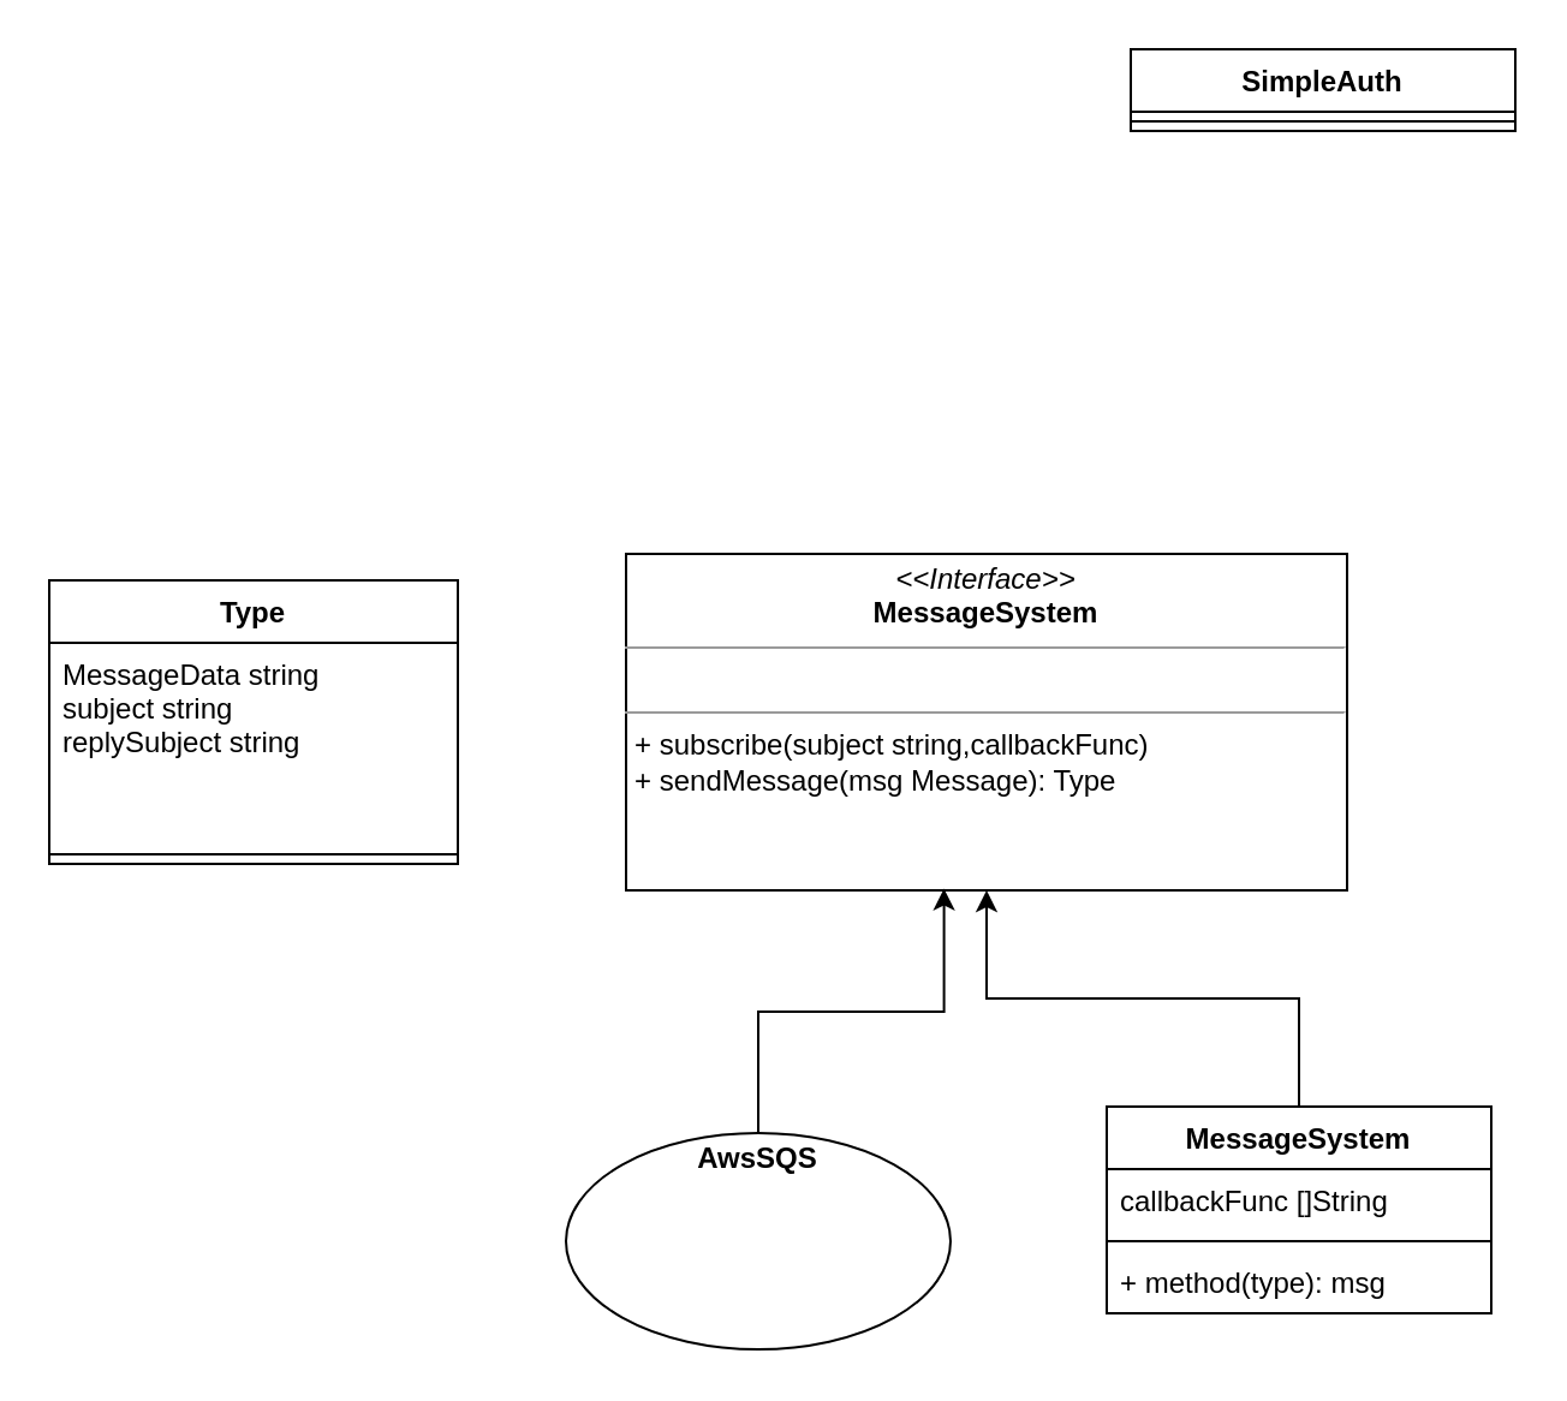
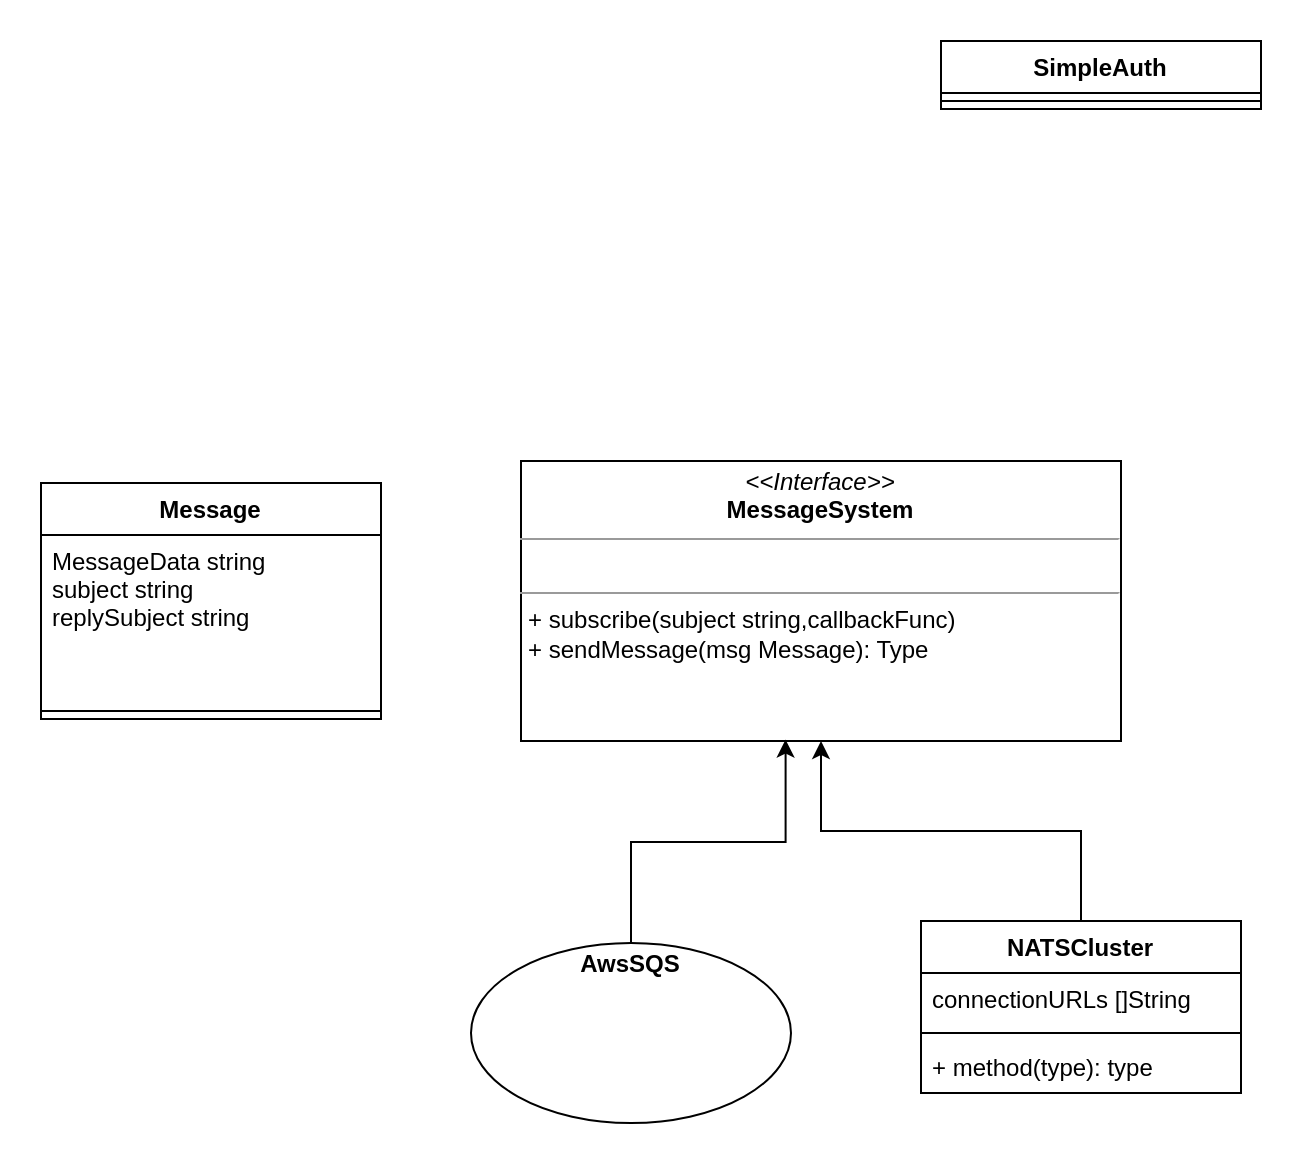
  <mxCell id="0" />
  <mxCell id="1" parent="0" />
  <mxCell id="2" value="&lt;p style=&quot;margin: 0px ; margin-top: 4px ; text-align: center&quot;&gt;&lt;i&gt;&amp;lt;&amp;lt;Interface&amp;gt;&amp;gt;&lt;/i&gt;&lt;br&gt;&lt;b&gt;MessageSystem&lt;/b&gt;&lt;/p&gt;&lt;hr size=&quot;1&quot;&gt;&lt;p style=&quot;margin: 0px ; margin-left: 4px&quot;&gt;&lt;br&gt;&lt;/p&gt;&lt;hr size=&quot;1&quot;&gt;&lt;p style=&quot;margin: 0px ; margin-left: 4px&quot;&gt;+ subscribe(subject string,callbackFunc)&lt;br&gt;+ sendMessage(msg Message): Type&lt;/p&gt;" style="verticalAlign=top;align=left;overflow=fill;fontSize=12;fontFamily=Helvetica;html=1;" parent="1" vertex="1"><mxGeometry x="260" y="230" width="300" height="140" as="geometry" /></mxCell>
- <mxCell id="3" value="Type" style="swimlane;fontStyle=1;align=center;verticalAlign=top;childLayout=stackLayout;horizontal=1;startSize=26;horizontalStack=0;resizeParent=1;resizeParentMax=0;resizeLast=0;collapsible=1;marginBottom=0;" parent="1" vertex="1"><mxGeometry x="20" y="241" width="170" height="118" as="geometry" /></mxCell>
+ <mxCell id="3" value="Message" style="swimlane;fontStyle=1;align=center;verticalAlign=top;childLayout=stackLayout;horizontal=1;startSize=26;horizontalStack=0;resizeParent=1;resizeParentMax=0;resizeLast=0;collapsible=1;marginBottom=0;" parent="1" vertex="1"><mxGeometry x="20" y="241" width="170" height="118" as="geometry" /></mxCell>
  <mxCell id="4" value="MessageData string&#10;subject string&#10;replySubject string" style="text;strokeColor=none;fillColor=none;align=left;verticalAlign=top;spacingLeft=4;spacingRight=4;overflow=hidden;rotatable=0;points=[[0,0.5],[1,0.5]];portConstraint=eastwest;" parent="3" vertex="1"><mxGeometry y="26" width="170" height="84" as="geometry" /></mxCell>
  <mxCell id="5" value="" style="line;strokeWidth=1;fillColor=none;align=left;verticalAlign=middle;spacingTop=-1;spacingLeft=3;spacingRight=3;rotatable=0;labelPosition=right;points=[];portConstraint=eastwest;" parent="3" vertex="1"><mxGeometry y="110" width="170" height="8" as="geometry" /></mxCell>
  <mxCell id="6" style="edgeStyle=orthogonalEdgeStyle;rounded=0;orthogonalLoop=1;jettySize=auto;html=1;entryX=0.5;entryY=1;entryDx=0;entryDy=0;" parent="1" source="7" target="2" edge="1"><mxGeometry relative="1" as="geometry" /></mxCell>
- <mxCell id="7" value="MessageSystem" style="swimlane;fontStyle=1;align=center;verticalAlign=top;childLayout=stackLayout;horizontal=1;startSize=26;horizontalStack=0;resizeParent=1;resizeParentMax=0;resizeLast=0;collapsible=1;marginBottom=0;" parent="1" vertex="1"><mxGeometry x="460" y="460" width="160" height="86" as="geometry" /></mxCell>
- <mxCell id="8" value="callbackFunc []String" style="text;strokeColor=none;fillColor=none;align=left;verticalAlign=top;spacingLeft=4;spacingRight=4;overflow=hidden;rotatable=0;points=[[0,0.5],[1,0.5]];portConstraint=eastwest;" parent="7" vertex="1"><mxGeometry y="26" width="160" height="26" as="geometry" /></mxCell>
+ <mxCell id="7" value="NATSCluster" style="swimlane;fontStyle=1;align=center;verticalAlign=top;childLayout=stackLayout;horizontal=1;startSize=26;horizontalStack=0;resizeParent=1;resizeParentMax=0;resizeLast=0;collapsible=1;marginBottom=0;" parent="1" vertex="1"><mxGeometry x="460" y="460" width="160" height="86" as="geometry" /></mxCell>
+ <mxCell id="8" value="connectionURLs []String" style="text;strokeColor=none;fillColor=none;align=left;verticalAlign=top;spacingLeft=4;spacingRight=4;overflow=hidden;rotatable=0;points=[[0,0.5],[1,0.5]];portConstraint=eastwest;" parent="7" vertex="1"><mxGeometry y="26" width="160" height="26" as="geometry" /></mxCell>
  <mxCell id="9" value="" style="line;strokeWidth=1;fillColor=none;align=left;verticalAlign=middle;spacingTop=-1;spacingLeft=3;spacingRight=3;rotatable=0;labelPosition=right;points=[];portConstraint=eastwest;" parent="7" vertex="1"><mxGeometry y="52" width="160" height="8" as="geometry" /></mxCell>
- <mxCell id="10" value="+ method(type): msg" style="text;strokeColor=none;fillColor=none;align=left;verticalAlign=top;spacingLeft=4;spacingRight=4;overflow=hidden;rotatable=0;points=[[0,0.5],[1,0.5]];portConstraint=eastwest;" parent="7" vertex="1"><mxGeometry y="60" width="160" height="26" as="geometry" /></mxCell>
+ <mxCell id="10" value="+ method(type): type" style="text;strokeColor=none;fillColor=none;align=left;verticalAlign=top;spacingLeft=4;spacingRight=4;overflow=hidden;rotatable=0;points=[[0,0.5],[1,0.5]];portConstraint=eastwest;" parent="7" vertex="1"><mxGeometry y="60" width="160" height="26" as="geometry" /></mxCell>
  <mxCell id="11" style="edgeStyle=orthogonalEdgeStyle;rounded=0;orthogonalLoop=1;jettySize=auto;html=1;entryX=0.441;entryY=0.995;entryDx=0;entryDy=0;entryPerimeter=0;" parent="1" source="12" target="2" edge="1"><mxGeometry relative="1" as="geometry" /></mxCell>
  <mxCell id="12" value="&lt;p style=&quot;margin: 0px ; margin-top: 4px ; text-align: center&quot;&gt;&lt;b&gt;AwsSQS&lt;/b&gt;&lt;/p&gt;" style="ellipse;verticalAlign=top;align=left;overflow=fill;fontSize=12;fontFamily=Helvetica;html=1;" parent="1" vertex="1"><mxGeometry x="235" y="471" width="160" height="90" as="geometry" /></mxCell>
  <mxCell id="13" value="SimpleAuth" style="swimlane;fontStyle=1;align=center;verticalAlign=top;childLayout=stackLayout;horizontal=1;startSize=26;horizontalStack=0;resizeParent=1;resizeParentMax=0;resizeLast=0;collapsible=1;marginBottom=0;" parent="1" vertex="1"><mxGeometry x="470" y="20" width="160" height="34" as="geometry" /></mxCell>
  <mxCell id="14" value="" style="line;strokeWidth=1;fillColor=none;align=left;verticalAlign=middle;spacingTop=-1;spacingLeft=3;spacingRight=3;rotatable=0;labelPosition=right;points=[];portConstraint=eastwest;" parent="13" vertex="1"><mxGeometry y="26" width="160" height="8" as="geometry" /></mxCell>
